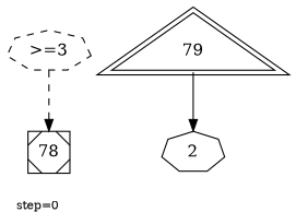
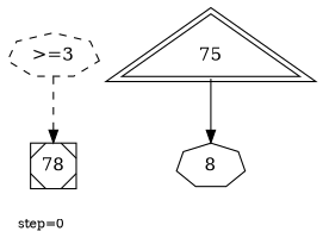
  digraph {
    fontsize=10
    label="step=0"
    labeljust=left
    labelloc=bottom
    node [color=black peripheries=1 shape=septagon]
    edge [color=black]
    n1 [label=<&gt;=3> style=dashed]
    n2 [label=78 labelfontcolor=black shape=Msquare]
-   79 [labelfontcolor=black peripheries=2 shape=triangle]
-   n4 [label=2]
+   79 [labelfontcolor=black peripheries=2 shape=triangle label=75]
+   n4 [label=8]
    n1 -> n2 [style=dashed]
    79 -> n4
  }
